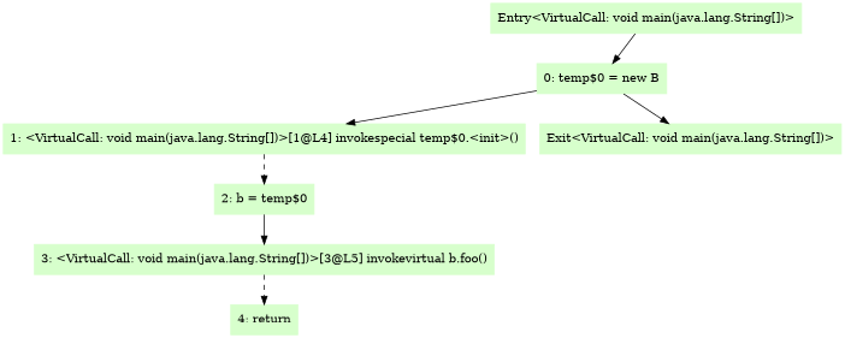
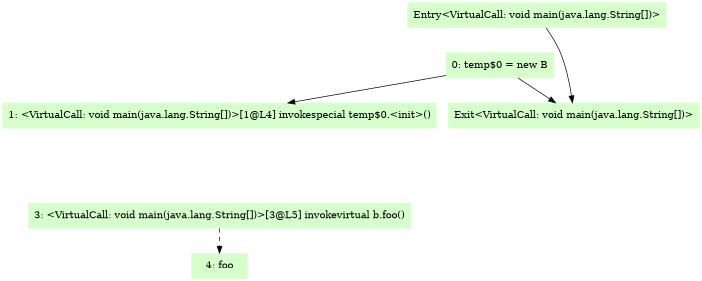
  digraph {
    node [color=".3 .2 1.0" shape=box style=filled]
    n1 [label="Entry<VirtualCall: void main(java.lang.String[])>"]
    n2 [label="0: temp$0 = new B"]
    n3 [label="1: <VirtualCall: void main(java.lang.String[])>[1@L4] invokespecial temp$0.<init>()"]
    n4 [label="Exit<VirtualCall: void main(java.lang.String[])>"]
-   n5 [label="2: b = temp$0"]
    n6 [label="3: <VirtualCall: void main(java.lang.String[])>[3@L5] invokevirtual b.foo()"]
-   n7 [label="4: return"]
-   n1 -> n2
+   n7 [label="4: foo"]
+   n1 -> n4
    n2 -> n3
    n2 -> n4
-   n3 -> n5 [style=dashed]
-   n5 -> n6
    n6 -> n7 [style=dashed]
  }
